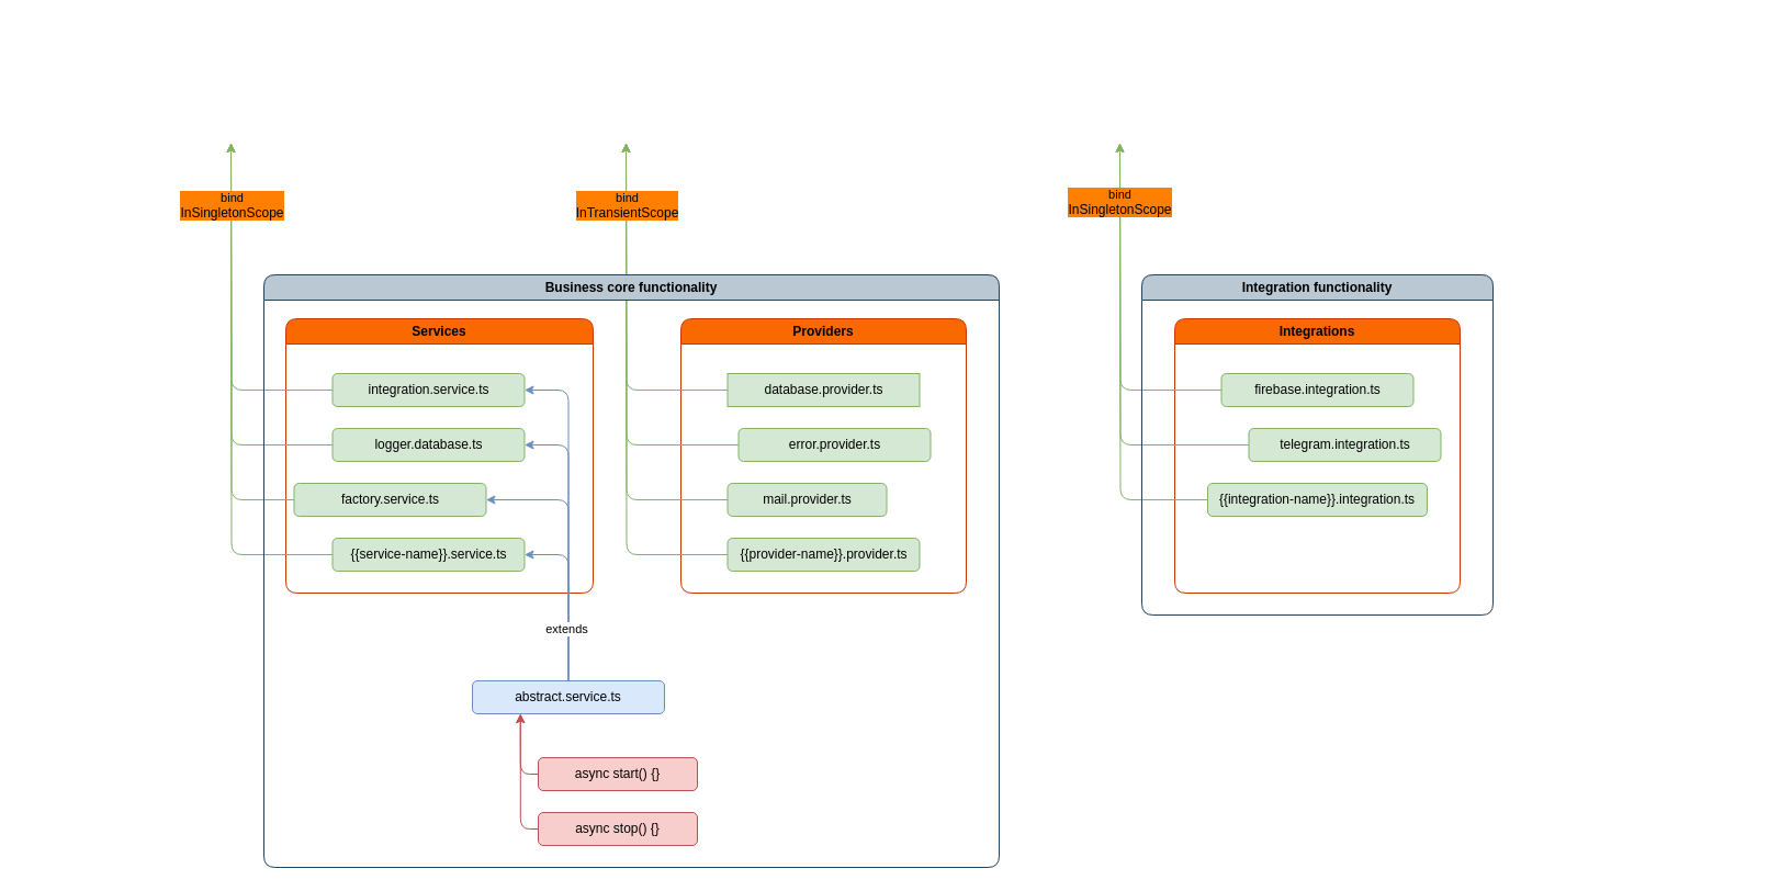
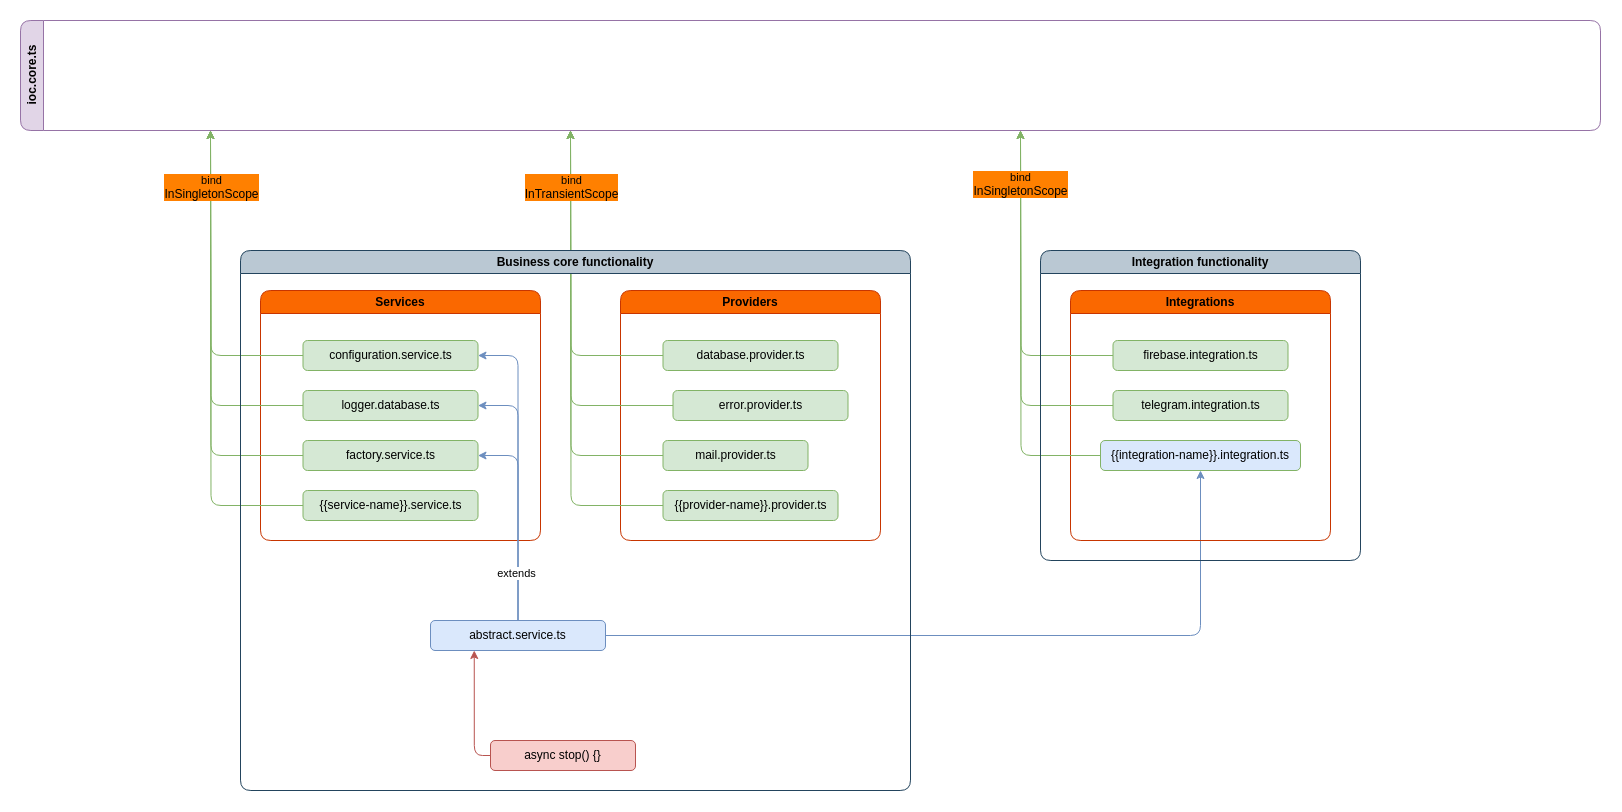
  <mxCell id="0" />
  <mxCell id="1" parent="0" />
  <mxCell id="2" value="Services" style="swimlane;whiteSpace=wrap;html=1;fillColor=#fa6800;strokeColor=#C73500;fontColor=#000000;rounded=1;" vertex="1" parent="1"><mxGeometry x="260" y="290" width="280" height="250" as="geometry" /></mxCell>
  <mxCell id="3" style="edgeStyle=orthogonalEdgeStyle;rounded=1;orthogonalLoop=1;jettySize=auto;html=1;fillColor=#d5e8d4;strokeColor=#82b366;" edge="1" parent="2" source="4"><mxGeometry relative="1" as="geometry"><mxPoint x="-50" y="-160" as="targetPoint" /></mxGeometry></mxCell>
  <mxCell id="4" value="logger.database.ts" style="rounded=1;whiteSpace=wrap;html=1;fillColor=#d5e8d4;strokeColor=#82b366;" vertex="1" parent="2"><mxGeometry x="42.5" y="100" width="175" height="30" as="geometry" /></mxCell>
  <mxCell id="5" style="edgeStyle=orthogonalEdgeStyle;rounded=1;orthogonalLoop=1;jettySize=auto;html=1;fillColor=#d5e8d4;strokeColor=#82b366;" edge="1" parent="2" source="6"><mxGeometry relative="1" as="geometry"><mxPoint x="-50" y="-160" as="targetPoint" /></mxGeometry></mxCell>
- <mxCell id="6" value="integration.service.ts" style="rounded=1;whiteSpace=wrap;html=1;fillColor=#d5e8d4;strokeColor=#82b366;" vertex="1" parent="2"><mxGeometry x="42.5" y="50" width="175" height="30" as="geometry" /></mxCell>
+ <mxCell id="6" value="configuration.service.ts" style="rounded=1;whiteSpace=wrap;html=1;fillColor=#d5e8d4;strokeColor=#82b366;" vertex="1" parent="2"><mxGeometry x="42.5" y="50" width="175" height="30" as="geometry" /></mxCell>
  <mxCell id="7" style="edgeStyle=orthogonalEdgeStyle;rounded=1;orthogonalLoop=1;jettySize=auto;html=1;exitX=0;exitY=0.5;exitDx=0;exitDy=0;fillColor=#d5e8d4;strokeColor=#82b366;" edge="1" parent="2" source="8"><mxGeometry relative="1" as="geometry"><mxPoint x="-50" y="-160" as="targetPoint" /></mxGeometry></mxCell>
- <mxCell id="8" value="factory.service.ts" style="rounded=1;whiteSpace=wrap;html=1;fillColor=#d5e8d4;strokeColor=#82b366;" vertex="1" parent="2"><mxGeometry x="7.5" y="150" width="175" height="30" as="geometry" /></mxCell>
+ <mxCell id="8" value="factory.service.ts" style="rounded=1;whiteSpace=wrap;html=1;fillColor=#d5e8d4;strokeColor=#82b366;" vertex="1" parent="2"><mxGeometry x="42.5" y="150" width="175" height="30" as="geometry" /></mxCell>
  <mxCell id="9" style="edgeStyle=orthogonalEdgeStyle;rounded=1;orthogonalLoop=1;jettySize=auto;html=1;fillColor=#d5e8d4;strokeColor=#82b366;" edge="1" parent="2" source="11"><mxGeometry relative="1" as="geometry"><mxPoint x="-50" y="-160" as="targetPoint" /></mxGeometry></mxCell>
  <mxCell id="10" value="&lt;span style=&quot;&quot;&gt;bind&lt;br style=&quot;border-color: var(--border-color); font-size: 12px;&quot;&gt;&lt;span style=&quot;font-size: 12px;&quot;&gt;InSingletonScope&lt;/span&gt;&lt;/span&gt;" style="edgeLabel;html=1;align=center;verticalAlign=middle;resizable=0;points=[];labelBackgroundColor=#FF8000;" vertex="1" connectable="0" parent="9"><mxGeometry x="0.761" relative="1" as="geometry"><mxPoint as="offset" /></mxGeometry></mxCell>
  <mxCell id="11" value="{{service-name}}.service.ts" style="rounded=1;whiteSpace=wrap;html=1;fillColor=#d5e8d4;strokeColor=#82b366;" vertex="1" parent="2"><mxGeometry x="42.5" y="200" width="175" height="30" as="geometry" /></mxCell>
+ <mxCell id="12" value="ioc.core.ts" style="swimlane;horizontal=0;whiteSpace=wrap;html=1;rounded=1;fillColor=#e1d5e7;strokeColor=#9673a6;" vertex="1" parent="1"><mxGeometry x="20" y="20" width="1580" height="110" as="geometry" /></mxCell>
  <mxCell id="13" style="edgeStyle=orthogonalEdgeStyle;rounded=1;orthogonalLoop=1;jettySize=auto;html=1;entryX=1;entryY=0.5;entryDx=0;entryDy=0;fillColor=#dae8fc;strokeColor=#6c8ebf;" edge="1" parent="1" source="16" target="4"><mxGeometry relative="1" as="geometry" /></mxCell>
  <mxCell id="14" style="edgeStyle=orthogonalEdgeStyle;rounded=1;orthogonalLoop=1;jettySize=auto;html=1;entryX=1;entryY=0.5;entryDx=0;entryDy=0;fillColor=#dae8fc;strokeColor=#6c8ebf;" edge="1" parent="1" source="16" target="8"><mxGeometry relative="1" as="geometry" /></mxCell>
- <mxCell id="15" style="edgeStyle=orthogonalEdgeStyle;rounded=1;orthogonalLoop=1;jettySize=auto;html=1;entryX=1;entryY=0.5;entryDx=0;entryDy=0;fillColor=#dae8fc;strokeColor=#6c8ebf;" edge="1" parent="1" source="16" target="11"><mxGeometry relative="1" as="geometry" /></mxCell>
+ <mxCell id="15" style="edgeStyle=orthogonalEdgeStyle;rounded=1;orthogonalLoop=1;jettySize=auto;html=1;fillColor=#dae8fc;strokeColor=#6c8ebf;" edge="1" parent="1" source="16" target="42"><mxGeometry relative="1" as="geometry" /></mxCell>
  <mxCell id="16" value="abstract.service.ts" style="rounded=1;whiteSpace=wrap;html=1;fillColor=#dae8fc;strokeColor=#6c8ebf;" vertex="1" parent="1"><mxGeometry x="430" y="620" width="175" height="30" as="geometry" /></mxCell>
  <mxCell id="17" style="edgeStyle=orthogonalEdgeStyle;rounded=1;orthogonalLoop=1;jettySize=auto;html=1;exitX=1;exitY=0.5;exitDx=0;exitDy=0;entryX=0.5;entryY=0;entryDx=0;entryDy=0;fillColor=#dae8fc;strokeColor=#6c8ebf;startArrow=classic;startFill=1;endArrow=none;endFill=0;" edge="1" parent="1" source="6" target="16"><mxGeometry relative="1" as="geometry" /></mxCell>
  <mxCell id="18" value="extends" style="edgeLabel;html=1;align=center;verticalAlign=middle;resizable=0;points=[];" vertex="1" connectable="0" parent="17"><mxGeometry x="0.685" y="-2" relative="1" as="geometry"><mxPoint as="offset" /></mxGeometry></mxCell>
- <mxCell id="19" style="edgeStyle=orthogonalEdgeStyle;rounded=1;orthogonalLoop=1;jettySize=auto;html=1;exitX=0;exitY=0.5;exitDx=0;exitDy=0;entryX=0.25;entryY=1;entryDx=0;entryDy=0;fillColor=#f8cecc;strokeColor=#b85450;" edge="1" parent="1" source="20" target="16"><mxGeometry relative="1" as="geometry"><Array as="points"><mxPoint x="474" y="705" /></Array></mxGeometry></mxCell>
- <mxCell id="20" value="async start() {}" style="rounded=1;whiteSpace=wrap;html=1;fillColor=#f8cecc;strokeColor=#b85450;" vertex="1" parent="1"><mxGeometry x="490" y="690" width="145" height="30" as="geometry" /></mxCell>
  <mxCell id="21" value="async stop() {}" style="rounded=1;whiteSpace=wrap;html=1;fillColor=#f8cecc;strokeColor=#b85450;" vertex="1" parent="1"><mxGeometry x="490" y="740" width="145" height="30" as="geometry" /></mxCell>
  <mxCell id="22" style="edgeStyle=orthogonalEdgeStyle;rounded=1;orthogonalLoop=1;jettySize=auto;html=1;exitX=0;exitY=0.5;exitDx=0;exitDy=0;entryX=0.25;entryY=1;entryDx=0;entryDy=0;fillColor=#f8cecc;strokeColor=#b85450;" edge="1" parent="1" target="16"><mxGeometry relative="1" as="geometry"><mxPoint x="490" y="755" as="sourcePoint" /><mxPoint x="474" y="700" as="targetPoint" /><Array as="points"><mxPoint x="474" y="755" /></Array></mxGeometry></mxCell>
  <mxCell id="23" value="Providers" style="swimlane;whiteSpace=wrap;html=1;fillColor=#fa6800;strokeColor=#C73500;fontColor=#000000;rounded=1;" vertex="1" parent="1"><mxGeometry x="620" y="290" width="260" height="250" as="geometry" /></mxCell>
  <mxCell id="24" style="edgeStyle=orthogonalEdgeStyle;rounded=1;orthogonalLoop=1;jettySize=auto;html=1;fillColor=#d5e8d4;strokeColor=#82b366;" edge="1" parent="23" source="25"><mxGeometry relative="1" as="geometry"><mxPoint x="-50" y="-160" as="targetPoint" /></mxGeometry></mxCell>
  <mxCell id="25" value="error.provider.ts" style="rounded=1;whiteSpace=wrap;html=1;fillColor=#d5e8d4;strokeColor=#82b366;" vertex="1" parent="23"><mxGeometry x="52.5" y="100" width="175" height="30" as="geometry" /></mxCell>
  <mxCell id="26" style="edgeStyle=orthogonalEdgeStyle;rounded=1;orthogonalLoop=1;jettySize=auto;html=1;fillColor=#d5e8d4;strokeColor=#82b366;" edge="1" parent="23" source="27"><mxGeometry relative="1" as="geometry"><mxPoint x="-50" y="-160" as="targetPoint" /></mxGeometry></mxCell>
- <mxCell id="27" value="database.provider.ts" style="whiteSpace=wrap;html=1;fillColor=#d5e8d4;strokeColor=#82b366;rounded=0;" vertex="1" parent="23"><mxGeometry x="42.5" y="50" width="175" height="30" as="geometry" /></mxCell>
+ <mxCell id="27" value="database.provider.ts" style="rounded=1;whiteSpace=wrap;html=1;fillColor=#d5e8d4;strokeColor=#82b366;" vertex="1" parent="23"><mxGeometry x="42.5" y="50" width="175" height="30" as="geometry" /></mxCell>
  <mxCell id="28" style="edgeStyle=orthogonalEdgeStyle;rounded=1;orthogonalLoop=1;jettySize=auto;html=1;exitX=0;exitY=0.5;exitDx=0;exitDy=0;fillColor=#d5e8d4;strokeColor=#82b366;" edge="1" parent="23" source="29"><mxGeometry relative="1" as="geometry"><mxPoint x="-50" y="-160" as="targetPoint" /></mxGeometry></mxCell>
  <mxCell id="29" value="mail.provider.ts" style="rounded=1;whiteSpace=wrap;html=1;fillColor=#d5e8d4;strokeColor=#82b366;" vertex="1" parent="23"><mxGeometry x="42.5" y="150" width="145" height="30" as="geometry" /></mxCell>
  <mxCell id="30" style="edgeStyle=orthogonalEdgeStyle;rounded=1;orthogonalLoop=1;jettySize=auto;html=1;fillColor=#d5e8d4;strokeColor=#82b366;" edge="1" parent="23" source="32"><mxGeometry relative="1" as="geometry"><mxPoint x="-50" y="-160" as="targetPoint" /></mxGeometry></mxCell>
  <mxCell id="31" value="&lt;span style=&quot;&quot;&gt;bind&lt;br style=&quot;border-color: var(--border-color); font-size: 12px;&quot;&gt;&lt;span style=&quot;font-size: 12px;&quot;&gt;InTransientScope&lt;/span&gt;&lt;/span&gt;" style="edgeLabel;html=1;align=center;verticalAlign=middle;resizable=0;points=[];labelBackgroundColor=#FF8000;" vertex="1" connectable="0" parent="30"><mxGeometry x="0.761" relative="1" as="geometry"><mxPoint as="offset" /></mxGeometry></mxCell>
  <mxCell id="32" value="{{provider-name}}.provider.ts" style="rounded=1;whiteSpace=wrap;html=1;fillColor=#d5e8d4;strokeColor=#82b366;" vertex="1" parent="23"><mxGeometry x="42.5" y="200" width="175" height="30" as="geometry" /></mxCell>
  <mxCell id="33" value="Business core functionality" style="swimlane;whiteSpace=wrap;html=1;rounded=1;fillColor=#bac8d3;strokeColor=#23445d;" vertex="1" parent="1"><mxGeometry x="240" y="250" width="670" height="540" as="geometry" /></mxCell>
  <mxCell id="34" value="Integrations" style="swimlane;whiteSpace=wrap;html=1;fillColor=#fa6800;strokeColor=#C73500;fontColor=#000000;rounded=1;" vertex="1" parent="1"><mxGeometry x="1070" y="290" width="260" height="250" as="geometry" /></mxCell>
  <mxCell id="35" style="edgeStyle=orthogonalEdgeStyle;rounded=1;orthogonalLoop=1;jettySize=auto;html=1;fillColor=#d5e8d4;strokeColor=#82b366;" edge="1" parent="34" source="36"><mxGeometry relative="1" as="geometry"><mxPoint x="-50" y="-160" as="targetPoint" /></mxGeometry></mxCell>
- <mxCell id="36" value="telegram.integration.ts" style="rounded=1;whiteSpace=wrap;html=1;fillColor=#d5e8d4;strokeColor=#82b366;" vertex="1" parent="34"><mxGeometry x="67.5" y="100" width="175" height="30" as="geometry" /></mxCell>
+ <mxCell id="36" value="telegram.integration.ts" style="rounded=1;whiteSpace=wrap;html=1;fillColor=#d5e8d4;strokeColor=#82b366;" vertex="1" parent="34"><mxGeometry x="42.5" y="100" width="175" height="30" as="geometry" /></mxCell>
  <mxCell id="37" style="edgeStyle=orthogonalEdgeStyle;rounded=1;orthogonalLoop=1;jettySize=auto;html=1;fillColor=#d5e8d4;strokeColor=#82b366;" edge="1" parent="34" source="38"><mxGeometry relative="1" as="geometry"><mxPoint x="-50" y="-160" as="targetPoint" /></mxGeometry></mxCell>
  <mxCell id="38" value="firebase.integration.ts" style="rounded=1;whiteSpace=wrap;html=1;fillColor=#d5e8d4;strokeColor=#82b366;" vertex="1" parent="34"><mxGeometry x="42.5" y="50" width="175" height="30" as="geometry" /></mxCell>
  <mxCell id="39" style="edgeStyle=orthogonalEdgeStyle;rounded=1;orthogonalLoop=1;jettySize=auto;html=1;exitX=0;exitY=0.5;exitDx=0;exitDy=0;fillColor=#d5e8d4;strokeColor=#82b366;" edge="1" parent="34" source="42"><mxGeometry relative="1" as="geometry"><mxPoint x="-50" y="-160" as="targetPoint" /></mxGeometry></mxCell>
  <mxCell id="40" value="bind&lt;br style=&quot;border-color: var(--border-color); font-size: 12px;&quot;&gt;&lt;span style=&quot;border-color: var(--border-color); font-size: 12px;&quot;&gt;InSingletonScope&lt;/span&gt;" style="edgeLabel;html=1;align=center;verticalAlign=middle;resizable=0;points=[];labelBackgroundColor=#FF8000;" vertex="1" connectable="0" parent="39"><mxGeometry x="0.737" y="1" relative="1" as="geometry"><mxPoint as="offset" /></mxGeometry></mxCell>
  <mxCell id="41" value="Integration functionality" style="swimlane;whiteSpace=wrap;html=1;rounded=1;fillColor=#bac8d3;strokeColor=#23445d;" vertex="1" parent="1"><mxGeometry x="1040" y="250" width="320" height="310" as="geometry" /></mxCell>
- <mxCell id="42" value="{{integration-name}}.integration.ts" style="rounded=1;whiteSpace=wrap;html=1;fillColor=#d5e8d4;strokeColor=#82b366;" vertex="1" parent="41"><mxGeometry x="60" y="190" width="200" height="30" as="geometry" /></mxCell>
+ <mxCell id="42" value="{{integration-name}}.integration.ts" style="rounded=1;whiteSpace=wrap;html=1;fillColor=#dae8fc;strokeColor=#82b366;" vertex="1" parent="41"><mxGeometry x="60" y="190" width="200" height="30" as="geometry" /></mxCell>
